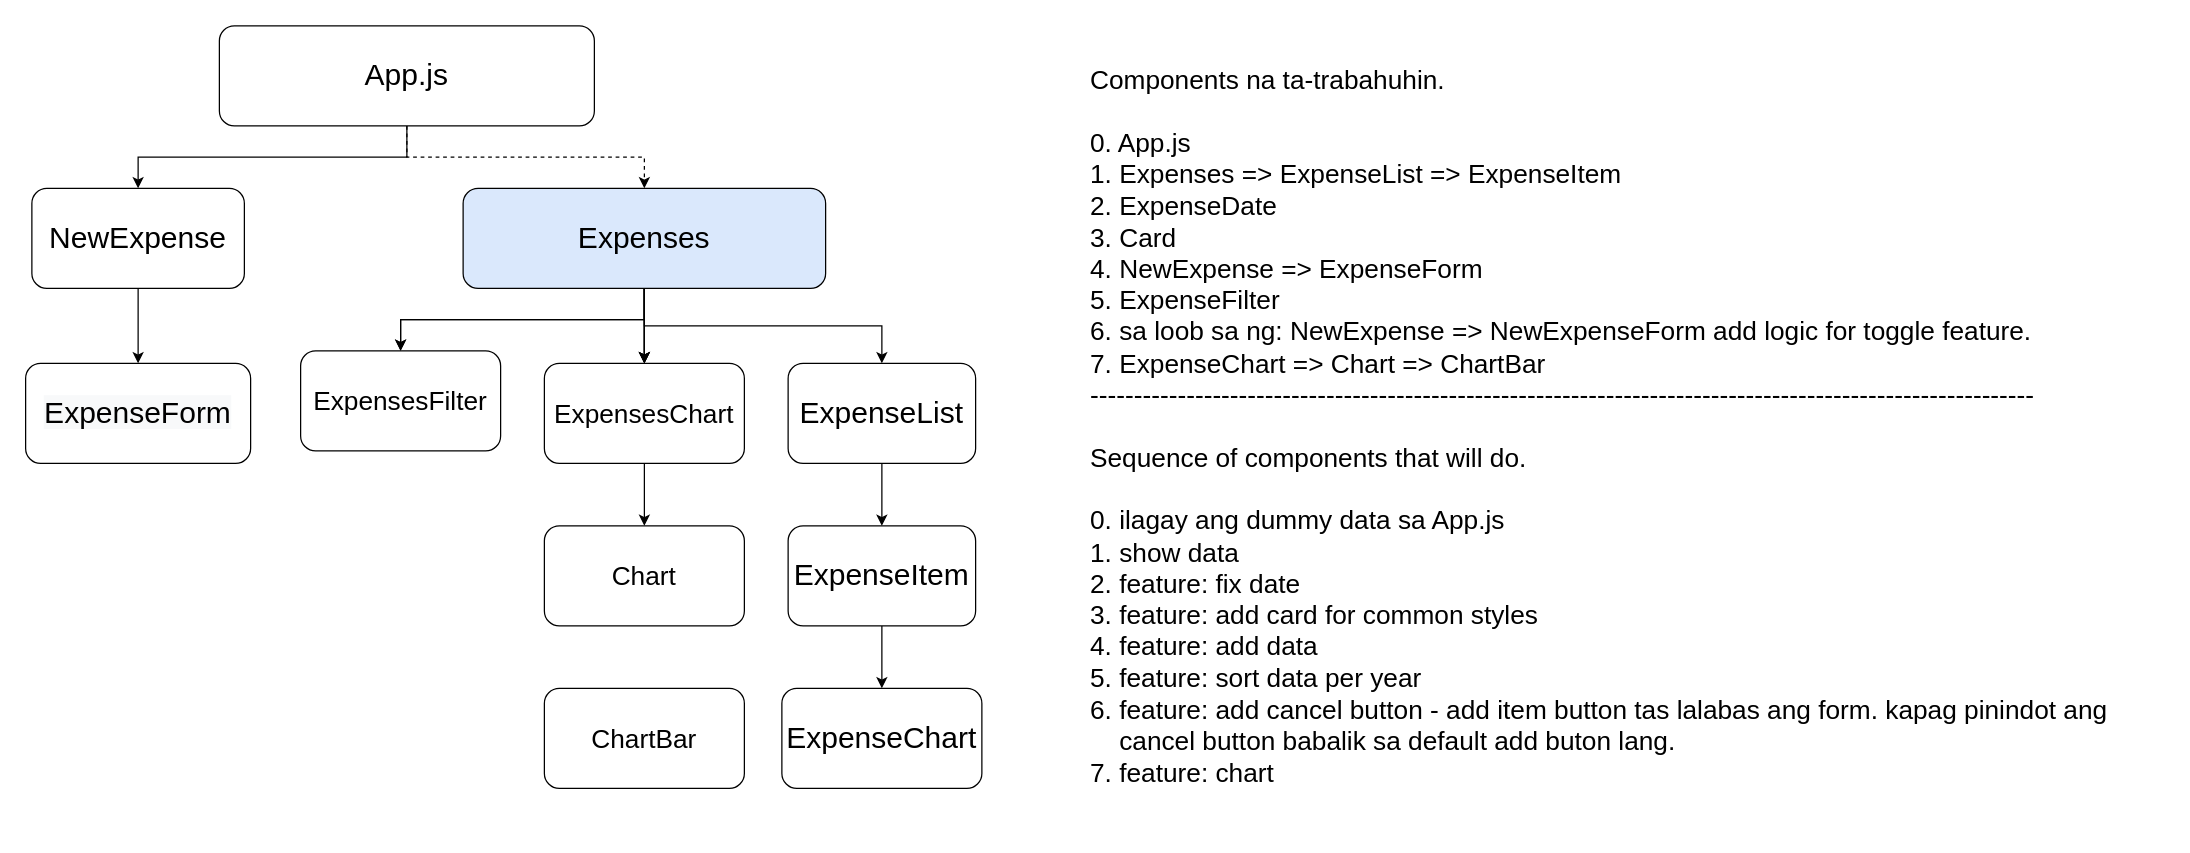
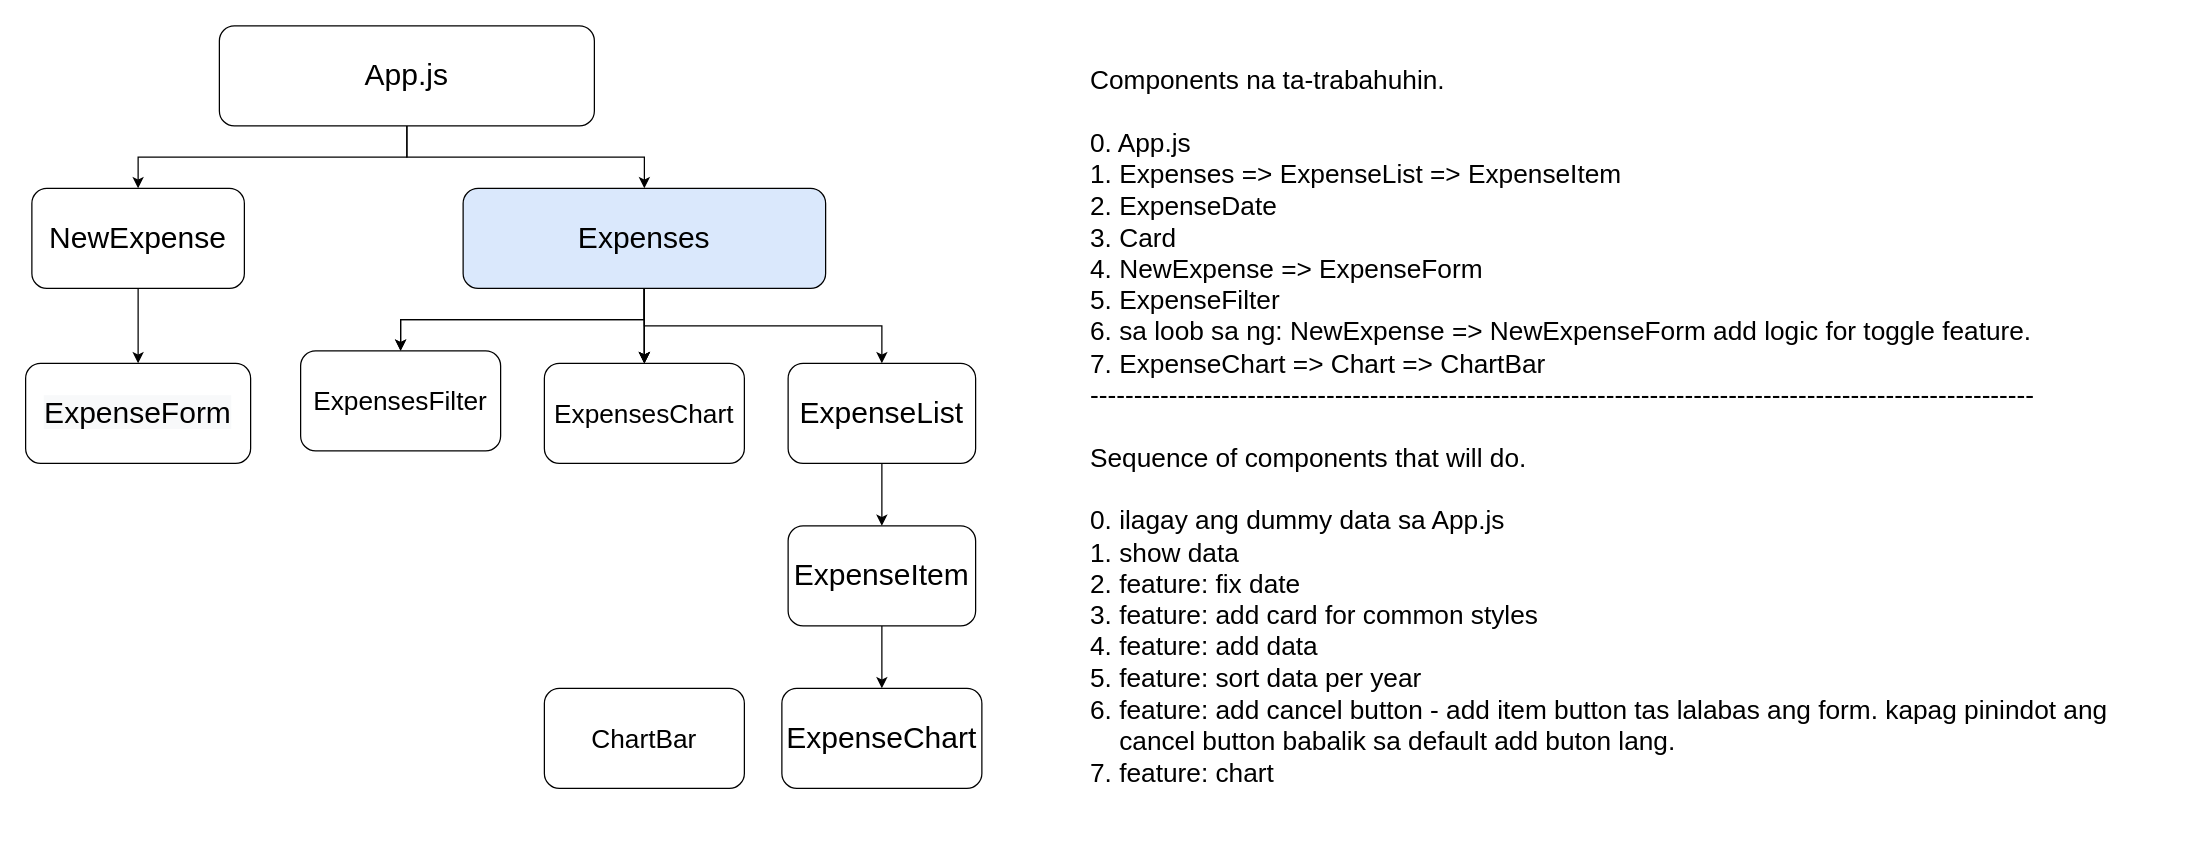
  <mxCell id="0" />
  <mxCell id="1" parent="0" />
  <mxCell id="2" value="" style="edgeStyle=orthogonalEdgeStyle;rounded=0;orthogonalLoop=1;jettySize=auto;html=1;" parent="1" source="4" target="6" edge="1"><mxGeometry relative="1" as="geometry" /></mxCell>
- <mxCell id="3" value="" style="edgeStyle=orthogonalEdgeStyle;rounded=0;orthogonalLoop=1;jettySize=auto;html=1;dashed=1;" parent="1" source="4" target="14" edge="1"><mxGeometry relative="1" as="geometry" /></mxCell>
+ <mxCell id="3" value="" style="edgeStyle=orthogonalEdgeStyle;rounded=0;orthogonalLoop=1;jettySize=auto;html=1;" parent="1" source="4" target="14" edge="1"><mxGeometry relative="1" as="geometry" /></mxCell>
  <mxCell id="4" value="&lt;font style=&quot;font-size: 24px&quot;&gt;App.js&lt;/font&gt;" style="rounded=1;whiteSpace=wrap;html=1;" parent="1" vertex="1"><mxGeometry x="175" y="20" width="300" height="80" as="geometry" /></mxCell>
  <mxCell id="5" value="" style="edgeStyle=orthogonalEdgeStyle;rounded=0;orthogonalLoop=1;jettySize=auto;html=1;" parent="1" source="6" target="15" edge="1"><mxGeometry relative="1" as="geometry" /></mxCell>
  <mxCell id="6" value="&lt;font style=&quot;font-size: 24px&quot;&gt;NewExpense&lt;/font&gt;" style="rounded=1;whiteSpace=wrap;html=1;" parent="1" vertex="1"><mxGeometry x="25" y="150" width="170" height="80" as="geometry" /></mxCell>
  <mxCell id="7" value="" style="edgeStyle=orthogonalEdgeStyle;rounded=0;orthogonalLoop=1;jettySize=auto;html=1;" parent="1" source="14" target="16" edge="1"><mxGeometry relative="1" as="geometry" /></mxCell>
  <mxCell id="8" value="" style="edgeStyle=orthogonalEdgeStyle;rounded=0;orthogonalLoop=1;jettySize=auto;html=1;" parent="1" source="14" target="16" edge="1"><mxGeometry relative="1" as="geometry" /></mxCell>
  <mxCell id="9" value="" style="edgeStyle=orthogonalEdgeStyle;rounded=0;orthogonalLoop=1;jettySize=auto;html=1;" parent="1" source="14" target="18" edge="1"><mxGeometry relative="1" as="geometry" /></mxCell>
  <mxCell id="10" value="" style="edgeStyle=orthogonalEdgeStyle;rounded=0;orthogonalLoop=1;jettySize=auto;html=1;fontSize=21;" parent="1" source="14" target="18" edge="1"><mxGeometry relative="1" as="geometry" /></mxCell>
  <mxCell id="11" value="" style="edgeStyle=orthogonalEdgeStyle;rounded=0;orthogonalLoop=1;jettySize=auto;html=1;fontSize=21;" parent="1" source="14" target="18" edge="1"><mxGeometry relative="1" as="geometry" /></mxCell>
  <mxCell id="12" value="" style="edgeStyle=orthogonalEdgeStyle;rounded=0;orthogonalLoop=1;jettySize=auto;html=1;fontSize=21;" parent="1" source="14" target="18" edge="1"><mxGeometry relative="1" as="geometry" /></mxCell>
  <mxCell id="13" value="" style="edgeStyle=orthogonalEdgeStyle;rounded=0;orthogonalLoop=1;jettySize=auto;html=1;fontSize=21;" parent="1" source="14" target="20" edge="1"><mxGeometry relative="1" as="geometry" /></mxCell>
  <mxCell id="14" value="&lt;font style=&quot;font-size: 24px&quot;&gt;Expenses&lt;/font&gt;" style="rounded=1;whiteSpace=wrap;html=1;fillColor=#dae8fc;" parent="1" vertex="1"><mxGeometry x="370" y="150" width="290" height="80" as="geometry" /></mxCell>
  <mxCell id="15" value="&#10;&#10;&lt;span style=&quot;color: rgb(0, 0, 0); font-family: helvetica; font-size: 24px; font-style: normal; font-weight: 400; letter-spacing: normal; text-align: center; text-indent: 0px; text-transform: none; word-spacing: 0px; background-color: rgb(248, 249, 250); display: inline; float: none;&quot;&gt;ExpenseForm&lt;/span&gt;&#10;&#10;" style="rounded=1;whiteSpace=wrap;html=1;" parent="1" vertex="1"><mxGeometry x="20" y="290" width="180" height="80" as="geometry" /></mxCell>
  <mxCell id="16" value="&lt;font style=&quot;font-size: 21px&quot;&gt;ExpensesFilter&lt;/font&gt;" style="rounded=1;whiteSpace=wrap;html=1;" parent="1" vertex="1"><mxGeometry x="240" y="280" width="160" height="80" as="geometry" /></mxCell>
- <mxCell id="17" value="" style="edgeStyle=orthogonalEdgeStyle;rounded=0;orthogonalLoop=1;jettySize=auto;html=1;fontSize=21;" parent="1" source="18" target="21" edge="1"><mxGeometry relative="1" as="geometry" /></mxCell>
  <mxCell id="18" value="&lt;font style=&quot;font-size: 21px&quot;&gt;ExpensesChart&lt;/font&gt;" style="rounded=1;whiteSpace=wrap;html=1;" parent="1" vertex="1"><mxGeometry x="435" y="290" width="160" height="80" as="geometry" /></mxCell>
  <mxCell id="19" value="" style="edgeStyle=orthogonalEdgeStyle;rounded=0;orthogonalLoop=1;jettySize=auto;html=1;fontSize=21;" parent="1" source="20" target="24" edge="1"><mxGeometry relative="1" as="geometry" /></mxCell>
  <mxCell id="20" value="&lt;font style=&quot;font-size: 24px&quot;&gt;ExpenseList&lt;/font&gt;" style="rounded=1;whiteSpace=wrap;html=1;" parent="1" vertex="1"><mxGeometry x="630" y="290" width="150" height="80" as="geometry" /></mxCell>
- <mxCell id="21" value="&lt;font style=&quot;font-size: 21px&quot;&gt;Chart&lt;/font&gt;" style="rounded=1;whiteSpace=wrap;html=1;" parent="1" vertex="1"><mxGeometry x="435" y="420" width="160" height="80" as="geometry" /></mxCell>
  <mxCell id="22" value="&lt;font style=&quot;font-size: 21px&quot;&gt;ChartBar&lt;/font&gt;" style="rounded=1;whiteSpace=wrap;html=1;" parent="1" vertex="1"><mxGeometry x="435" y="550" width="160" height="80" as="geometry" /></mxCell>
  <mxCell id="23" value="" style="edgeStyle=orthogonalEdgeStyle;rounded=0;orthogonalLoop=1;jettySize=auto;html=1;fontSize=21;" parent="1" source="24" target="25" edge="1"><mxGeometry relative="1" as="geometry" /></mxCell>
  <mxCell id="24" value="&lt;span style=&quot;font-size: 24px&quot;&gt;ExpenseItem&lt;/span&gt;" style="rounded=1;whiteSpace=wrap;html=1;" parent="1" vertex="1"><mxGeometry x="630" y="420" width="150" height="80" as="geometry" /></mxCell>
  <mxCell id="25" value="&lt;span style=&quot;font-size: 24px&quot;&gt;ExpenseChart&lt;/span&gt;" style="rounded=1;whiteSpace=wrap;html=1;" parent="1" vertex="1"><mxGeometry x="625" y="550" width="160" height="80" as="geometry" /></mxCell>
  <mxCell id="26" value="&lt;div&gt;Components na ta-trabahuhin.&lt;/div&gt;&lt;div&gt;&lt;br&gt;&lt;/div&gt;&lt;div&gt;0. App.js&amp;nbsp;&lt;/div&gt;&lt;div&gt;&lt;span&gt;1. Expenses =&amp;gt; ExpenseList =&amp;gt; ExpenseItem&lt;/span&gt;&lt;br&gt;&lt;/div&gt;&lt;div&gt;&lt;span&gt;2. ExpenseDate&lt;/span&gt;&lt;/div&gt;&lt;div&gt;&lt;span&gt;3. Card&lt;/span&gt;&lt;/div&gt;&lt;div&gt;&lt;span&gt;4. NewExpense =&amp;gt; ExpenseForm&lt;/span&gt;&lt;/div&gt;&lt;div&gt;&lt;span&gt;5. ExpenseFilter&lt;/span&gt;&lt;/div&gt;&lt;div&gt;&lt;span&gt;6. sa loob sa ng: NewExpense =&amp;gt; NewExpenseForm add logic for toggle feature.&lt;/span&gt;&lt;/div&gt;&lt;div&gt;&lt;span&gt;7. ExpenseChart =&amp;gt; Chart =&amp;gt; ChartBar&lt;/span&gt;&lt;/div&gt;&lt;div&gt;------------------------------------------------------------------------------------------------------------&lt;/div&gt;&lt;div&gt;&lt;br&gt;&lt;/div&gt;&lt;div&gt;Sequence of components that will do.&lt;br&gt;&lt;/div&gt;&lt;div&gt;&lt;br&gt;&lt;/div&gt;&lt;div&gt;0. ilagay ang dummy data sa App.js&lt;/div&gt;&lt;div&gt;&lt;div&gt;1. show data&lt;/div&gt;&lt;div&gt;2. feature: fix date&lt;/div&gt;&lt;div&gt;3. feature: add card for common styles&lt;/div&gt;&lt;div&gt;4. feature: add data&lt;/div&gt;&lt;div&gt;5. feature: sort data per year&lt;/div&gt;&lt;div&gt;6. feature: add cancel button - add item button tas lalabas ang form. kapag pinindot ang&amp;nbsp;&lt;/div&gt;&lt;div&gt;&amp;nbsp; &amp;nbsp; cancel button babalik sa default add buton lang.&lt;/div&gt;&lt;div&gt;7. feature: chart&lt;/div&gt;&lt;/div&gt;" style="text;html=1;strokeColor=none;fillColor=none;align=left;verticalAlign=middle;whiteSpace=wrap;rounded=0;fontSize=21;" parent="1" vertex="1"><mxGeometry x="870" y="20" width="860" height="640" as="geometry" /></mxCell>
